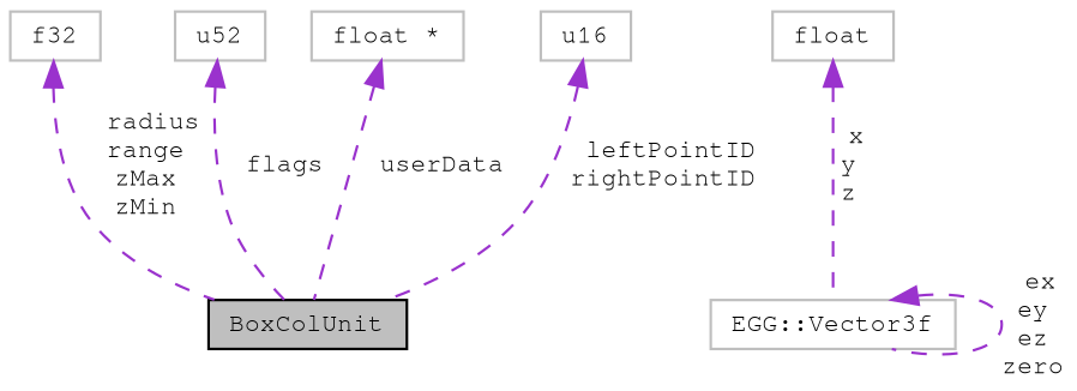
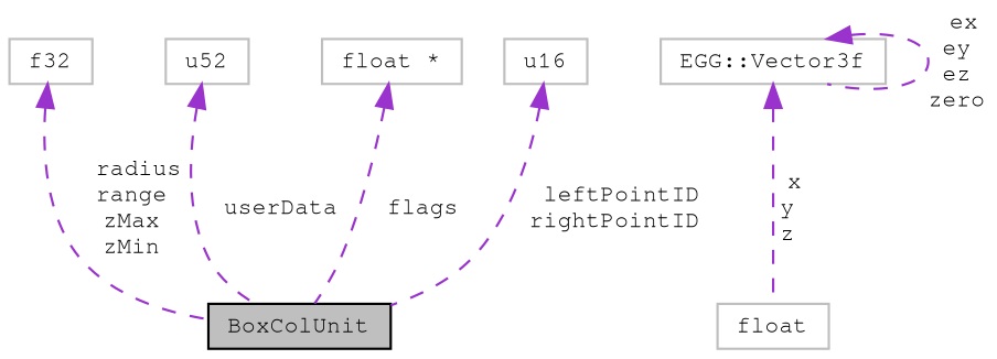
  digraph {
    node [color=grey75 fillcolor=white fontname=FreeMono fontsize=10 shape=record style=filled]
    edge [color=darkorchid3 dir=back fontname=FreeMono fontsize=10 labelfontname=FreeMono labelfontsize=10 style=dashed]
    n1 [color=black fillcolor=grey75 fontcolor=black height=0.2 label=BoxColUnit width=0.4]
    n2 [height=0.2 label="EGG::Vector3f" width=0.4]
    n3 [height=0.2 label=float width=0.4]
    n4 [height=0.2 label=f32 width=0.4]
    n5 [height=0.2 label=u52 width=0.4]
    n6 [height=0.2 label="float *" width=0.4]
    n7 [height=0.2 label=u16 width=0.4]
    n2 -> n2 [label=" ex\ney\nez\nzero"]
-   n3 -> n2 [label=" x\ny\nz"]
+   n2 -> n3 [label=" x\ny\nz"]
    n4 -> n1 [label=" radius\nrange\nzMax\nzMin"]
-   n5 -> n1 [label=" flags"]
-   n6 -> n1 [label=" userData"]
+   n5 -> n1 [label=" userData"]
+   n6 -> n1 [label=" flags"]
    n7 -> n1 [label=" leftPointID\nrightPointID"]
  }
